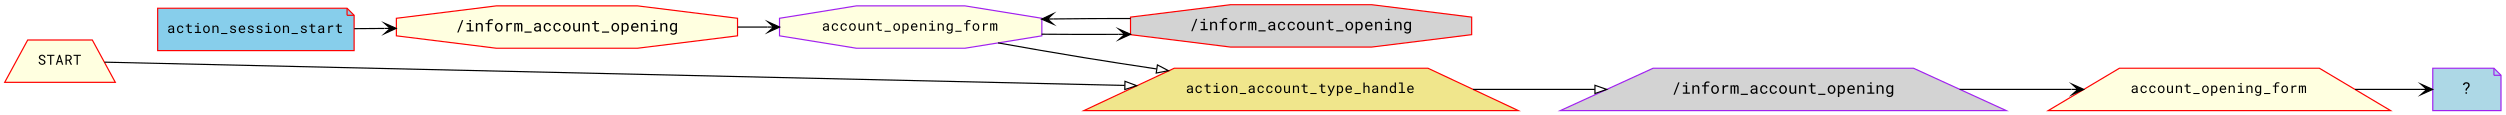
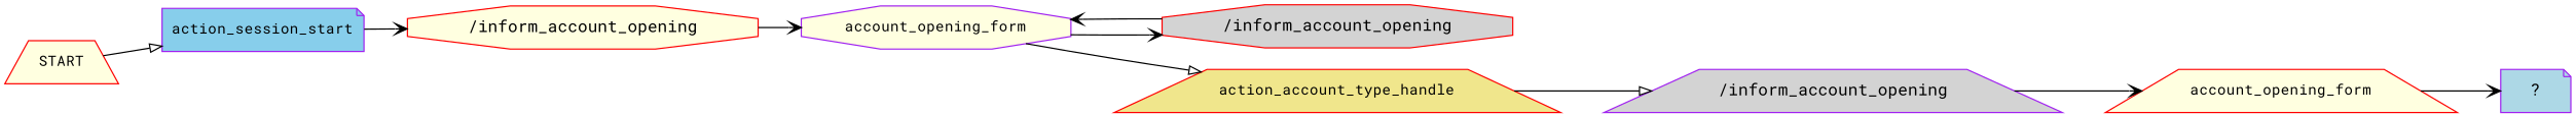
  digraph {
    fontname="Roboto Mono"
    rankdir=LR
    node [color=red fillcolor=lightyellow fontname="Roboto Mono" fontsize=12 shape=trapezium style=filled]
    edge [arrowhead=vee fontname="Roboto Mono"]
    n1 [label=START]
-   n2 [fillcolor=skyblue label=action_session_start shape=note]
+   n2 [color=purple fillcolor=skyblue label=action_session_start shape=note]
    n3 [label="/inform_account_opening" shape=octagon fontsize=""]
    n4 [color=purple label=account_opening_form shape=octagon]
    n5 [fillcolor=khaki label=action_account_type_handle]
    n6 [fillcolor=lightgrey label="/inform_account_opening" shape=octagon fontsize=""]
    n7 [color=purple fillcolor=lightgrey label="/inform_account_opening" fontsize=""]
    n8 [label=account_opening_form]
    n9 [color=purple fillcolor=lightblue label="  ?  " shape=note fontsize=""]
-   n1 -> n5 [arrowhead=onormal]
+   n1 -> n2 [arrowhead=onormal]
    n2 -> n3
    n3 -> n4
    n4 -> n5 [arrowhead=onormal]
    n4 -> n6
    n5 -> n7 [arrowhead=onormal]
    n6 -> n4
    n7 -> n8
    n8 -> n9
  }
